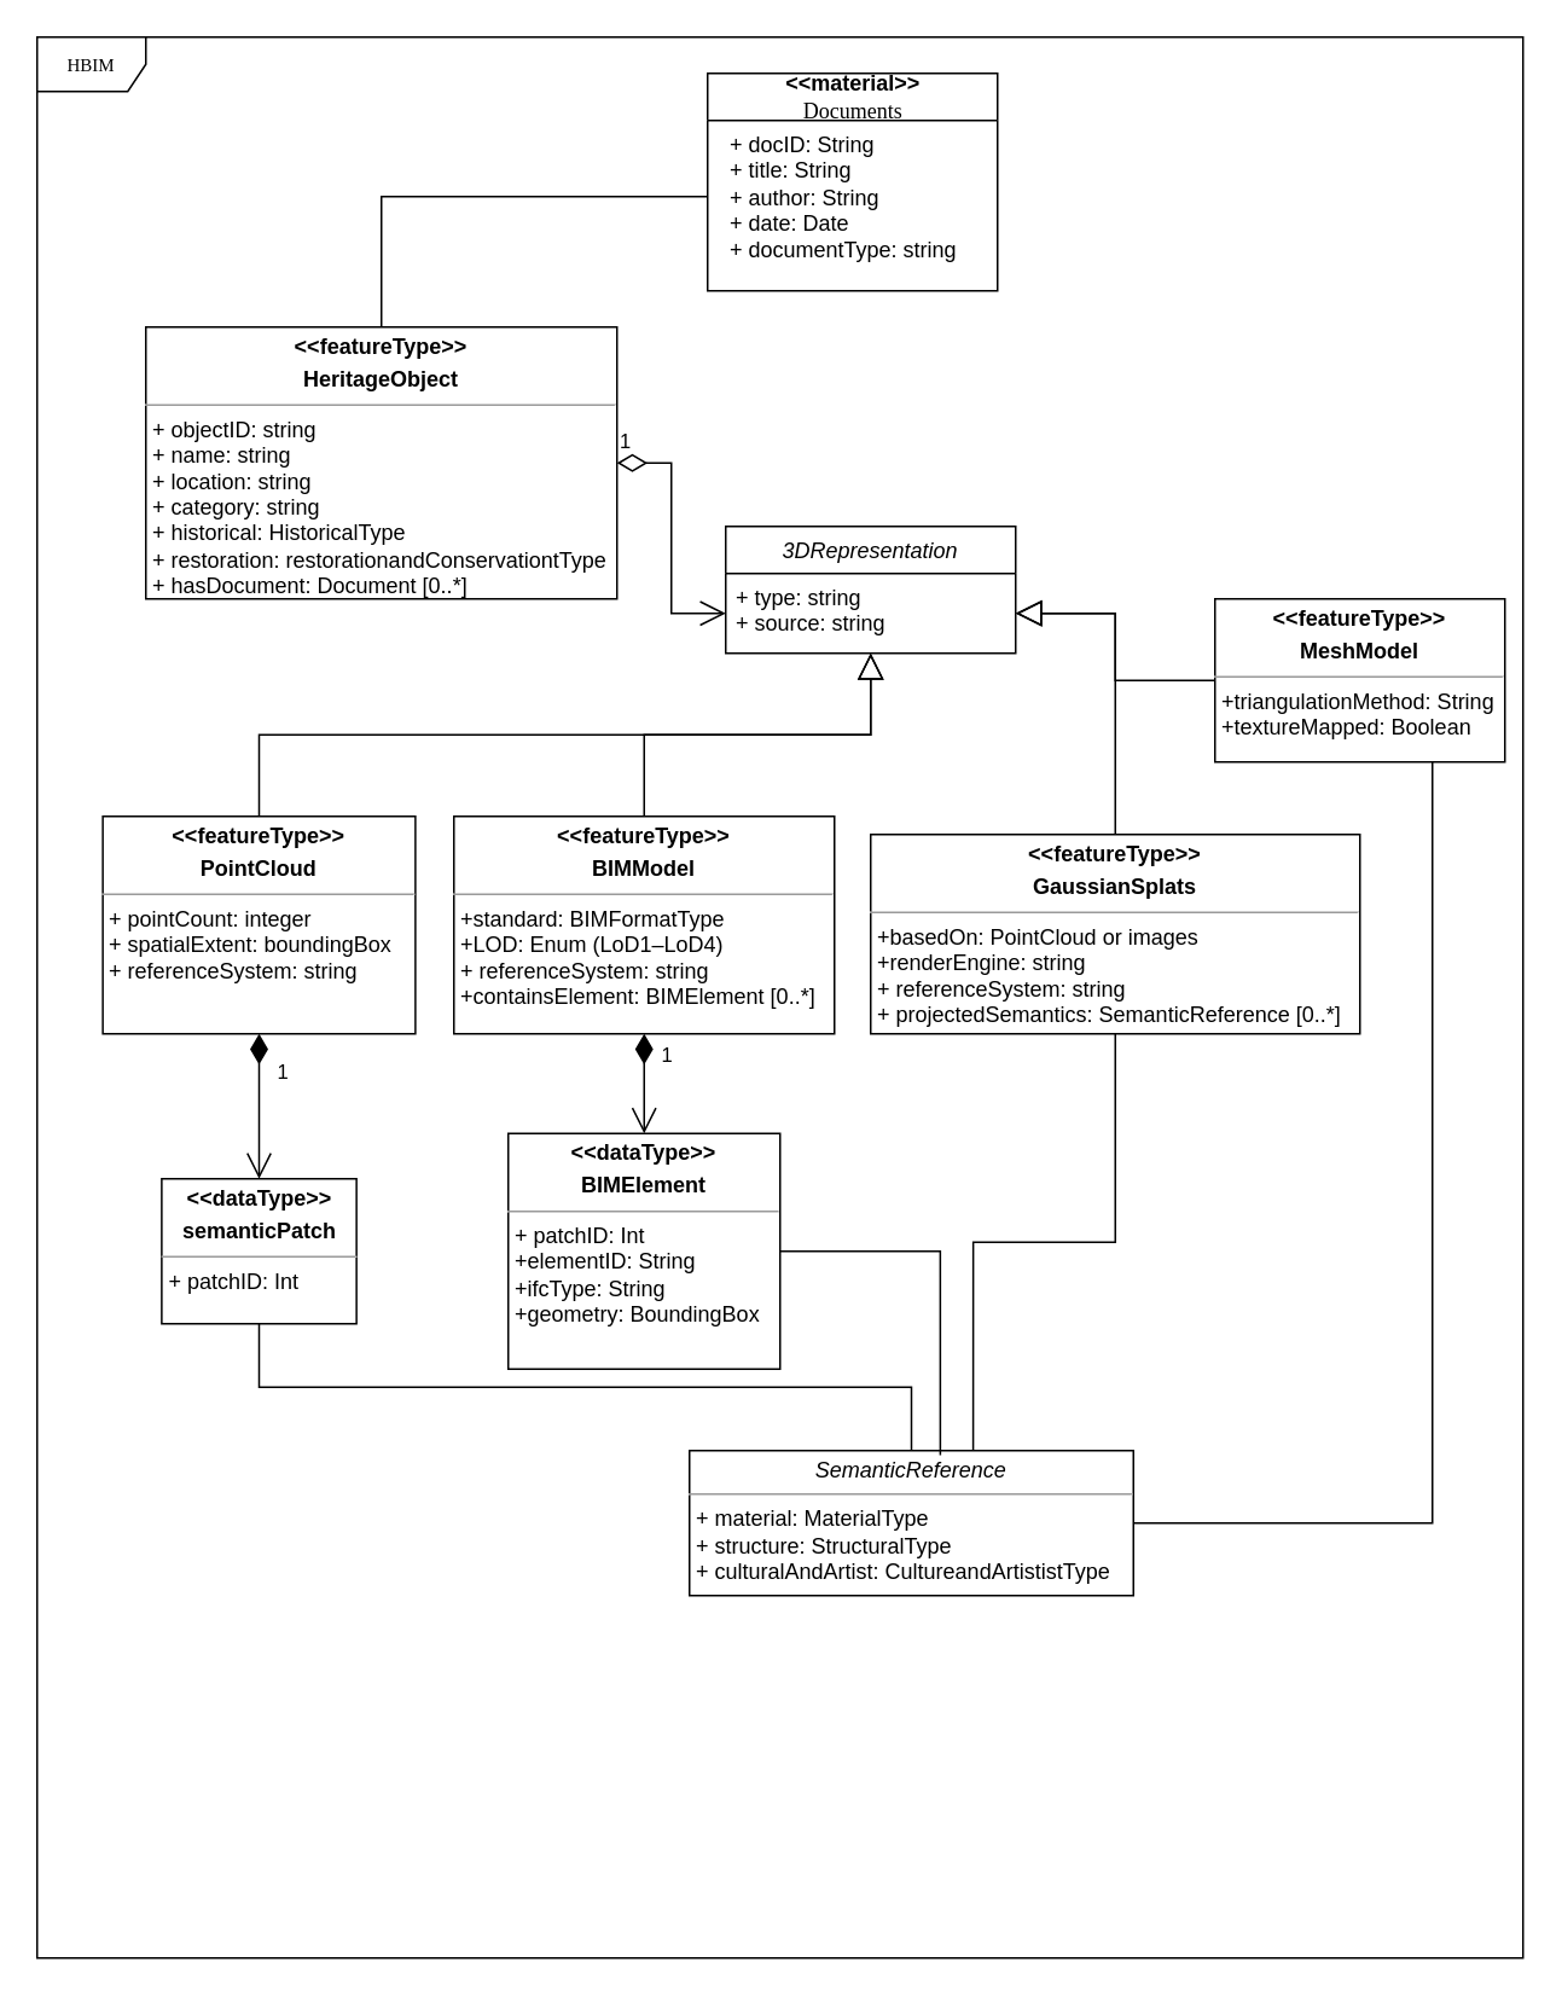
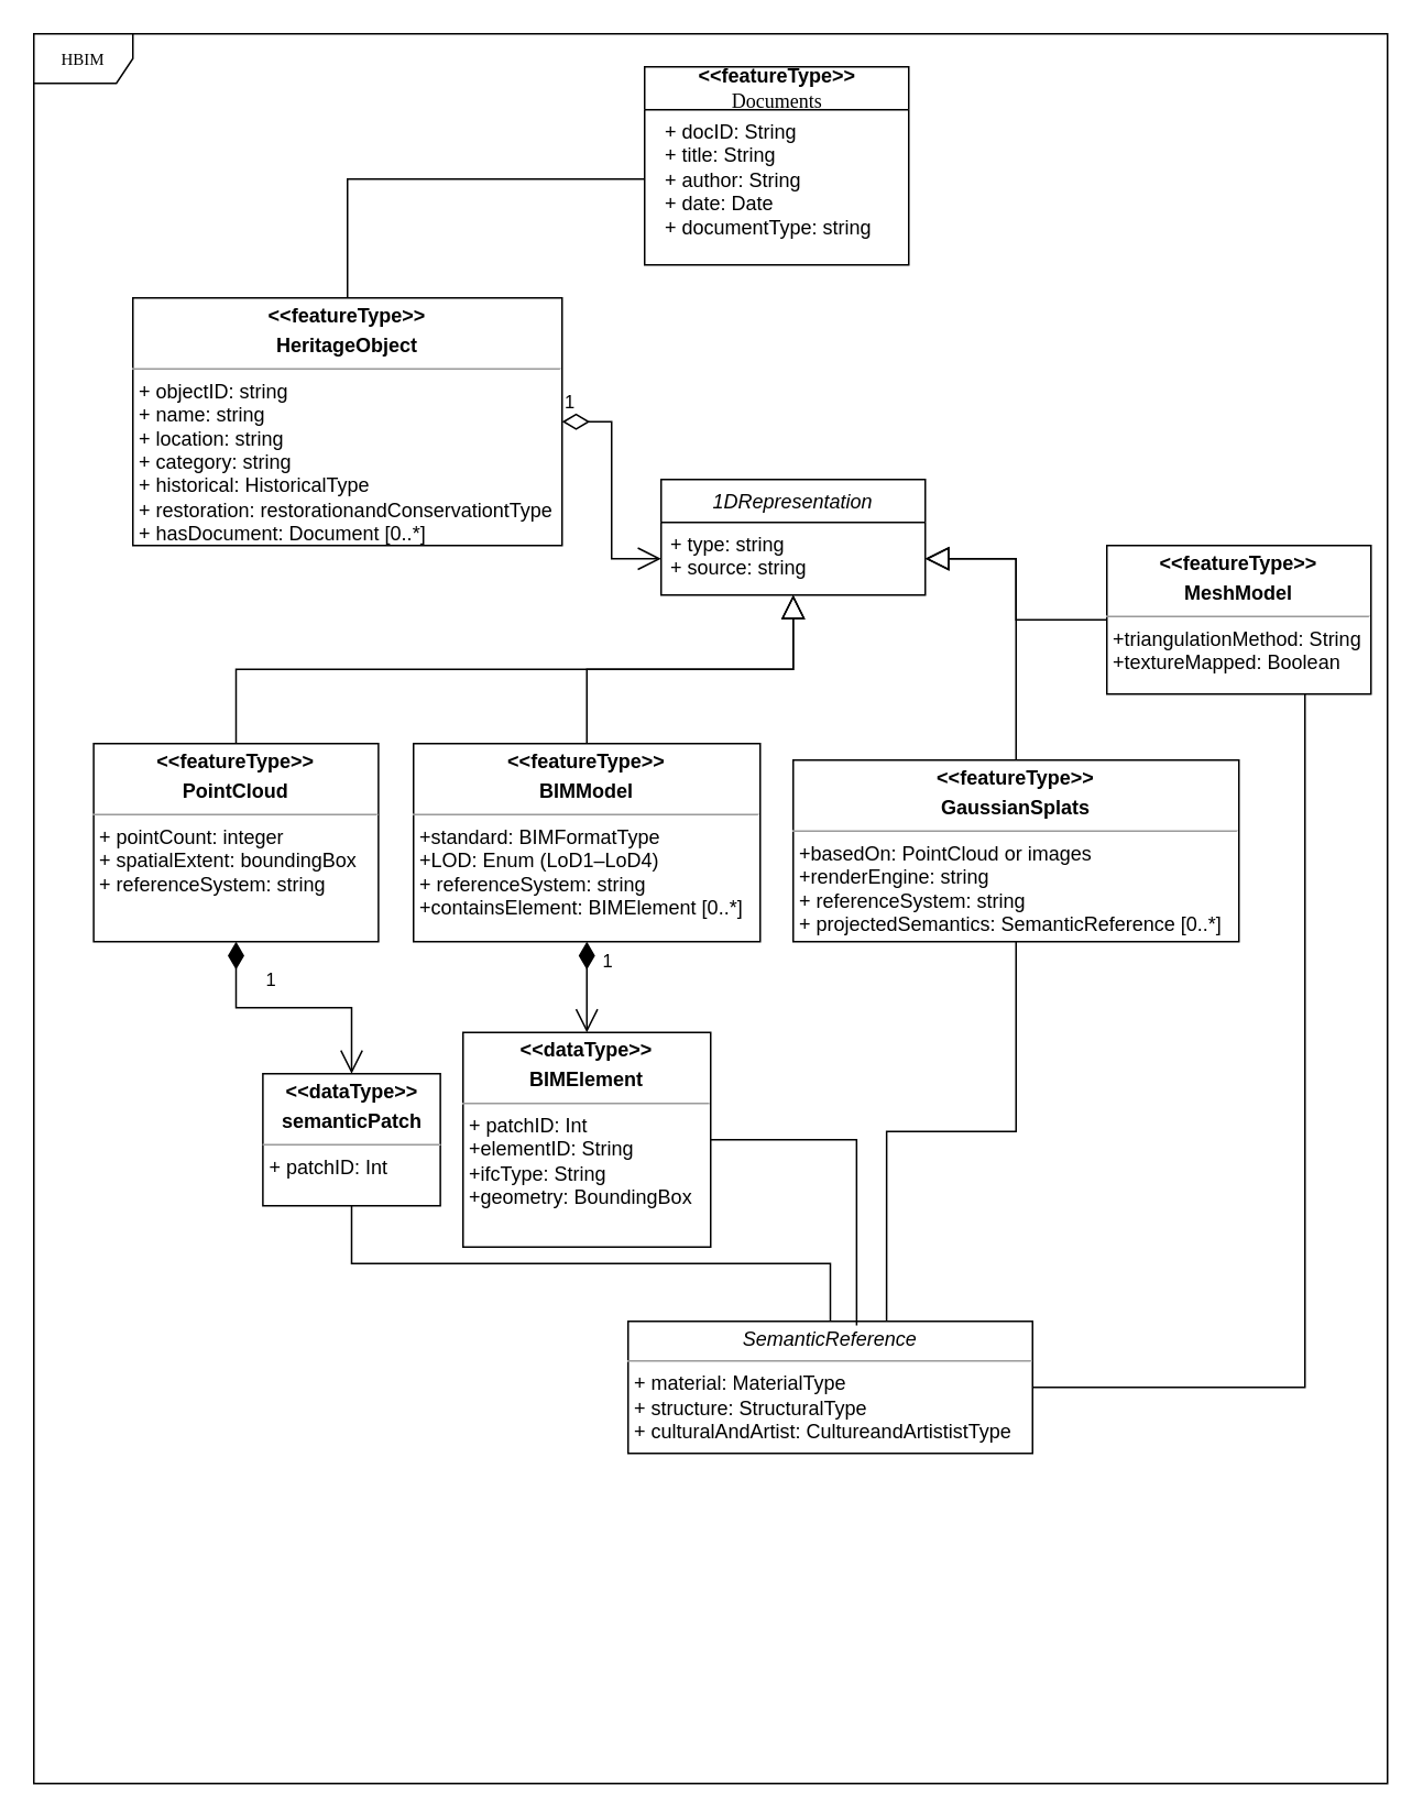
  <mxCell id="0" />
  <mxCell id="1" parent="0" />
  <mxCell id="2" value="HBIM" style="shape=umlFrame;whiteSpace=wrap;html=1;rounded=0;shadow=0;comic=0;labelBackgroundColor=none;strokeWidth=1;fontFamily=Verdana;fontSize=10;align=center;" parent="1" vertex="1"><mxGeometry x="20" y="20" width="820" height="1060" as="geometry" /></mxCell>
- <mxCell id="3" value="&lt;div&gt;&lt;font style=&quot;font-size: 12px;&quot;&gt;&lt;b style=&quot;font-family: Helvetica;&quot;&gt;&amp;lt;&amp;lt;material&amp;gt;&amp;gt;&lt;/b&gt;&lt;/font&gt;&lt;/div&gt;&lt;font style=&quot;font-size: 12px;&quot;&gt;Documents&lt;/font&gt;" style="swimlane;html=1;fontStyle=0;childLayout=stackLayout;horizontal=1;startSize=26;fillColor=none;horizontalStack=0;resizeParent=1;resizeLast=0;collapsible=1;marginBottom=0;swimlaneFillColor=#ffffff;rounded=0;shadow=0;comic=0;labelBackgroundColor=none;strokeWidth=1;fontFamily=Verdana;fontSize=10;align=center;" parent="1" vertex="1"><mxGeometry x="390" y="40" width="160" height="120" as="geometry" /></mxCell>
+ <mxCell id="3" value="&lt;div&gt;&lt;font style=&quot;font-size: 12px;&quot;&gt;&lt;b style=&quot;font-family: Helvetica;&quot;&gt;&amp;lt;&amp;lt;featureType&amp;gt;&amp;gt;&lt;/b&gt;&lt;/font&gt;&lt;/div&gt;&lt;font style=&quot;font-size: 12px;&quot;&gt;Documents&lt;/font&gt;" style="swimlane;html=1;fontStyle=0;childLayout=stackLayout;horizontal=1;startSize=26;fillColor=none;horizontalStack=0;resizeParent=1;resizeLast=0;collapsible=1;marginBottom=0;swimlaneFillColor=#ffffff;rounded=0;shadow=0;comic=0;labelBackgroundColor=none;strokeWidth=1;fontFamily=Verdana;fontSize=10;align=center;" parent="1" vertex="1"><mxGeometry x="390" y="40" width="160" height="120" as="geometry" /></mxCell>
  <mxCell id="4" value="&lt;div&gt;&amp;nbsp; + docID: String&lt;/div&gt;&lt;div&gt;&amp;nbsp; + title: String&lt;/div&gt;&lt;div&gt;&amp;nbsp; + author: String&lt;/div&gt;&lt;div&gt;&amp;nbsp; + date: Date&lt;/div&gt;&lt;div&gt;&amp;nbsp; + documentType: string&lt;/div&gt;" style="text;html=1;strokeColor=none;fillColor=none;align=left;verticalAlign=top;spacingLeft=4;spacingRight=4;whiteSpace=wrap;overflow=hidden;rotatable=0;points=[[0,0.5],[1,0.5]];portConstraint=eastwest;" parent="3" vertex="1"><mxGeometry y="26" width="160" height="84" as="geometry" /></mxCell>
  <mxCell id="5" value="&lt;p style=&quot;margin:0px;margin-top:4px;text-align:center;&quot;&gt;&lt;i&gt;SemanticReference&lt;/i&gt;&lt;/p&gt;&lt;hr size=&quot;1&quot;&gt;&lt;p style=&quot;margin: 0px 0px 0px 4px;&quot;&gt;+ material: MaterialType&lt;br&gt;&lt;/p&gt;&lt;p style=&quot;margin: 0px 0px 0px 4px;&quot;&gt;+ structure: StructuralType&lt;/p&gt;&lt;p style=&quot;margin: 0px 0px 0px 4px;&quot;&gt;&lt;span style=&quot;background-color: transparent;&quot;&gt;+ culturalAndArtist:&amp;nbsp;&lt;/span&gt;&lt;span style=&quot;background-color: transparent; color: light-dark(rgb(0, 0, 0), rgb(255, 255, 255)); text-align: center;&quot;&gt;CultureandArtististType&lt;/span&gt;&lt;/p&gt;" style="verticalAlign=top;align=left;overflow=fill;fontSize=12;fontFamily=Helvetica;html=1;rounded=0;shadow=0;comic=0;labelBackgroundColor=none;strokeWidth=1" parent="1" vertex="1"><mxGeometry x="380" y="800" width="245" height="80" as="geometry" /></mxCell>
- <mxCell id="6" value="&lt;span style=&quot;font-weight: normal;&quot;&gt;&lt;i&gt;3DRepresentation&lt;/i&gt;&lt;/span&gt;" style="swimlane;fontStyle=1;align=center;verticalAlign=top;childLayout=stackLayout;horizontal=1;startSize=26;horizontalStack=0;resizeParent=1;resizeParentMax=0;resizeLast=0;collapsible=1;marginBottom=0;whiteSpace=wrap;html=1;" parent="1" vertex="1"><mxGeometry x="400" y="290" width="160" height="70" as="geometry" /></mxCell>
+ <mxCell id="6" value="&lt;span style=&quot;font-weight: normal;&quot;&gt;&lt;i&gt;1DRepresentation&lt;/i&gt;&lt;/span&gt;" style="swimlane;fontStyle=1;align=center;verticalAlign=top;childLayout=stackLayout;horizontal=1;startSize=26;horizontalStack=0;resizeParent=1;resizeParentMax=0;resizeLast=0;collapsible=1;marginBottom=0;whiteSpace=wrap;html=1;" parent="1" vertex="1"><mxGeometry x="400" y="290" width="160" height="70" as="geometry" /></mxCell>
  <mxCell id="7" value="+ type: string&lt;div&gt;+ source: string&lt;/div&gt;" style="text;strokeColor=none;fillColor=none;align=left;verticalAlign=top;spacingLeft=4;spacingRight=4;overflow=hidden;rotatable=0;points=[[0,0.5],[1,0.5]];portConstraint=eastwest;whiteSpace=wrap;html=1;" parent="6" vertex="1"><mxGeometry y="26" width="160" height="44" as="geometry" /></mxCell>
  <mxCell id="8" value="&lt;p style=&quot;margin:0px;margin-top:4px;text-align:center;&quot;&gt;&lt;b&gt;&amp;lt;&amp;lt;featureType&amp;gt;&amp;gt;&lt;/b&gt;&lt;b&gt;&lt;/b&gt;&lt;/p&gt;&lt;p style=&quot;margin:0px;margin-top:4px;text-align:center;&quot;&gt;&lt;b&gt;PointCloud&lt;/b&gt;&lt;/p&gt;&lt;hr size=&quot;1&quot;&gt;&lt;p style=&quot;margin:0px;margin-left:4px;&quot;&gt;+ pointCount: integer&lt;/p&gt;&lt;p style=&quot;margin:0px;margin-left:4px;&quot;&gt;+ spatialExtent: boundingBox&lt;/p&gt;&lt;p style=&quot;margin:0px;margin-left:4px;&quot;&gt;+ referenceSystem: string&lt;/p&gt;" style="verticalAlign=top;align=left;overflow=fill;fontSize=12;fontFamily=Helvetica;html=1;rounded=0;shadow=0;comic=0;labelBackgroundColor=none;strokeWidth=1" parent="1" vertex="1"><mxGeometry x="56.25" y="450" width="172.5" height="120" as="geometry" /></mxCell>
  <mxCell id="9" value="1" style="endArrow=open;html=1;endSize=12;startArrow=diamondThin;startSize=14;startFill=0;edgeStyle=orthogonalEdgeStyle;align=left;verticalAlign=bottom;rounded=0;entryX=0;entryY=0.5;entryDx=0;entryDy=0;exitX=1;exitY=0.5;exitDx=0;exitDy=0;" parent="1" source="10" target="7" edge="1"><mxGeometry x="-1" y="3" relative="1" as="geometry"><mxPoint x="317.5" y="196" as="sourcePoint" /><mxPoint x="540" y="330" as="targetPoint" /></mxGeometry></mxCell>
  <mxCell id="10" value="&lt;p style=&quot;margin:0px;margin-top:4px;text-align:center;&quot;&gt;&lt;b&gt;&amp;lt;&amp;lt;featureType&amp;gt;&amp;gt;&lt;/b&gt;&lt;b&gt;&lt;/b&gt;&lt;/p&gt;&lt;p style=&quot;margin:0px;margin-top:4px;text-align:center;&quot;&gt;&lt;b&gt;HeritageObject&lt;/b&gt;&lt;/p&gt;&lt;hr size=&quot;1&quot;&gt;&lt;p style=&quot;margin:0px;margin-left:4px;&quot;&gt;+ objectID: string&lt;br&gt;+ name: string&lt;/p&gt;&lt;p style=&quot;margin:0px;margin-left:4px;&quot;&gt;+ location: string&lt;/p&gt;&lt;p style=&quot;margin:0px;margin-left:4px;&quot;&gt;+ category: string&lt;/p&gt;&lt;p style=&quot;margin: 0px 0px 0px 4px;&quot;&gt;+ historical: HistoricalType&lt;/p&gt;&lt;p style=&quot;margin: 0px 0px 0px 4px;&quot;&gt;+ restoration:&amp;nbsp;&lt;span style=&quot;background-color: transparent; color: light-dark(rgb(0, 0, 0), rgb(255, 255, 255)); text-align: center;&quot;&gt;restorationandConservationtType&lt;/span&gt;&lt;/p&gt;&lt;p style=&quot;margin:0px;margin-left:4px;&quot;&gt;+ hasDocument: Document [0..*]&lt;/p&gt;" style="verticalAlign=top;align=left;overflow=fill;fontSize=12;fontFamily=Helvetica;html=1;rounded=0;shadow=0;comic=0;labelBackgroundColor=none;strokeWidth=1" vertex="1" parent="1"><mxGeometry x="80" y="180" width="260" height="150" as="geometry" /></mxCell>
  <mxCell id="11" value="" style="endArrow=block;endFill=0;endSize=12;html=1;rounded=0;exitX=0.5;exitY=0;exitDx=0;exitDy=0;edgeStyle=orthogonalEdgeStyle;" edge="1" parent="1" source="8" target="6"><mxGeometry width="160" relative="1" as="geometry"><mxPoint x="565" y="535" as="sourcePoint" /><mxPoint x="628" y="535" as="targetPoint" /></mxGeometry></mxCell>
  <mxCell id="12" value="&lt;p style=&quot;margin:0px;margin-top:4px;text-align:center;&quot;&gt;&lt;b&gt;&amp;lt;&amp;lt;featureType&amp;gt;&amp;gt;&lt;/b&gt;&lt;b&gt;&lt;/b&gt;&lt;/p&gt;&lt;p style=&quot;margin:0px;margin-top:4px;text-align:center;&quot;&gt;&lt;b&gt;BIMModel&lt;/b&gt;&lt;/p&gt;&lt;hr size=&quot;1&quot;&gt;&lt;p style=&quot;margin:0px;margin-left:4px;&quot;&gt;+standard: BIMFormatType&lt;/p&gt;&lt;p style=&quot;margin:0px;margin-left:4px;&quot;&gt;+LOD: Enum (LoD1–LoD4)&lt;/p&gt;&lt;p style=&quot;margin:0px;margin-left:4px;&quot;&gt;+ referenceSystem: string&lt;/p&gt;&lt;p style=&quot;margin:0px;margin-left:4px;&quot;&gt;+containsElement: BIMElement [0..*]&lt;/p&gt;" style="verticalAlign=top;align=left;overflow=fill;fontSize=12;fontFamily=Helvetica;html=1;rounded=0;shadow=0;comic=0;labelBackgroundColor=none;strokeWidth=1" vertex="1" parent="1"><mxGeometry x="250" y="450" width="210" height="120" as="geometry" /></mxCell>
  <mxCell id="13" value="&lt;p style=&quot;margin:0px;margin-top:4px;text-align:center;&quot;&gt;&lt;b&gt;&amp;lt;&amp;lt;featureType&amp;gt;&amp;gt;&lt;/b&gt;&lt;b&gt;&lt;/b&gt;&lt;/p&gt;&lt;p style=&quot;margin:0px;margin-top:4px;text-align:center;&quot;&gt;&lt;b&gt;GaussianSplats&lt;/b&gt;&lt;/p&gt;&lt;hr size=&quot;1&quot;&gt;&lt;p style=&quot;margin:0px;margin-left:4px;&quot;&gt;+basedOn: PointCloud or images&lt;/p&gt;&lt;p style=&quot;margin:0px;margin-left:4px;&quot;&gt;+renderEngine: string&lt;/p&gt;&lt;p style=&quot;margin:0px;margin-left:4px;&quot;&gt;+ referenceSystem: string&lt;/p&gt;&lt;p style=&quot;margin:0px;margin-left:4px;&quot;&gt;+ projectedSemantics: SemanticReference [0..*]&lt;/p&gt;" style="verticalAlign=top;align=left;overflow=fill;fontSize=12;fontFamily=Helvetica;html=1;rounded=0;shadow=0;comic=0;labelBackgroundColor=none;strokeWidth=1" vertex="1" parent="1"><mxGeometry x="480" y="460" width="270" height="110" as="geometry" /></mxCell>
- <mxCell id="14" value="&lt;p style=&quot;margin:0px;margin-top:4px;text-align:center;&quot;&gt;&lt;b&gt;&amp;lt;&amp;lt;dataType&amp;gt;&amp;gt;&lt;/b&gt;&lt;b&gt;&lt;/b&gt;&lt;/p&gt;&lt;p style=&quot;margin:0px;margin-top:4px;text-align:center;&quot;&gt;&lt;b&gt;semanticPatch&lt;/b&gt;&lt;/p&gt;&lt;hr size=&quot;1&quot;&gt;&lt;p style=&quot;margin:0px;margin-left:4px;&quot;&gt;+ patchID: Int&lt;br&gt;&lt;br&gt;&lt;/p&gt;" style="verticalAlign=top;align=left;overflow=fill;fontSize=12;fontFamily=Helvetica;html=1;rounded=0;shadow=0;comic=0;labelBackgroundColor=none;strokeWidth=1" vertex="1" parent="1"><mxGeometry x="88.75" y="650" width="107.5" height="80" as="geometry" /></mxCell>
+ <mxCell id="14" value="&lt;p style=&quot;margin:0px;margin-top:4px;text-align:center;&quot;&gt;&lt;b&gt;&amp;lt;&amp;lt;dataType&amp;gt;&amp;gt;&lt;/b&gt;&lt;b&gt;&lt;/b&gt;&lt;/p&gt;&lt;p style=&quot;margin:0px;margin-top:4px;text-align:center;&quot;&gt;&lt;b&gt;semanticPatch&lt;/b&gt;&lt;/p&gt;&lt;hr size=&quot;1&quot;&gt;&lt;p style=&quot;margin:0px;margin-left:4px;&quot;&gt;+ patchID: Int&lt;br&gt;&lt;br&gt;&lt;/p&gt;" style="verticalAlign=top;align=left;overflow=fill;fontSize=12;fontFamily=Helvetica;html=1;rounded=0;shadow=0;comic=0;labelBackgroundColor=none;strokeWidth=1" vertex="1" parent="1"><mxGeometry x="158.75" y="650" width="107.5" height="80" as="geometry" /></mxCell>
  <mxCell id="15" value="&lt;p style=&quot;margin:0px;margin-top:4px;text-align:center;&quot;&gt;&lt;b&gt;&amp;lt;&amp;lt;dataType&amp;gt;&amp;gt;&lt;/b&gt;&lt;b&gt;&lt;/b&gt;&lt;/p&gt;&lt;p style=&quot;margin:0px;margin-top:4px;text-align:center;&quot;&gt;&lt;b&gt;BIMElement&lt;/b&gt;&lt;/p&gt;&lt;hr size=&quot;1&quot;&gt;&lt;p style=&quot;margin:0px;margin-left:4px;&quot;&gt;+ patchID: Int&lt;br&gt;&lt;/p&gt;&lt;p style=&quot;margin:0px;margin-left:4px;&quot;&gt;+elementID: String&lt;/p&gt;&lt;p style=&quot;margin:0px;margin-left:4px;&quot;&gt;+ifcType: String&lt;/p&gt;&lt;p style=&quot;margin:0px;margin-left:4px;&quot;&gt;+geometry: BoundingBox&lt;/p&gt;" style="verticalAlign=top;align=left;overflow=fill;fontSize=12;fontFamily=Helvetica;html=1;rounded=0;shadow=0;comic=0;labelBackgroundColor=none;strokeWidth=1" vertex="1" parent="1"><mxGeometry x="280" y="625" width="150" height="130" as="geometry" /></mxCell>
  <mxCell id="16" value="&lt;p style=&quot;margin:0px;margin-top:4px;text-align:center;&quot;&gt;&lt;b&gt;&amp;lt;&amp;lt;featureType&amp;gt;&amp;gt;&lt;/b&gt;&lt;b&gt;&lt;/b&gt;&lt;/p&gt;&lt;p style=&quot;margin:0px;margin-top:4px;text-align:center;&quot;&gt;&lt;b&gt;MeshModel&lt;/b&gt;&lt;/p&gt;&lt;hr size=&quot;1&quot;&gt;&lt;p style=&quot;margin:0px;margin-left:4px;&quot;&gt;+triangulationMethod: String&lt;/p&gt;&lt;p style=&quot;margin:0px;margin-left:4px;&quot;&gt;+textureMapped: Boolean&lt;/p&gt;" style="verticalAlign=top;align=left;overflow=fill;fontSize=12;fontFamily=Helvetica;html=1;rounded=0;shadow=0;comic=0;labelBackgroundColor=none;strokeWidth=1" vertex="1" parent="1"><mxGeometry x="670" y="330" width="160" height="90" as="geometry" /></mxCell>
  <mxCell id="17" value="" style="endArrow=block;endFill=0;endSize=12;html=1;rounded=0;exitX=0.5;exitY=0;exitDx=0;exitDy=0;edgeStyle=orthogonalEdgeStyle;" edge="1" parent="1" source="12" target="6"><mxGeometry width="160" relative="1" as="geometry"><mxPoint x="153" y="460" as="sourcePoint" /><mxPoint x="470" y="360" as="targetPoint" /></mxGeometry></mxCell>
  <mxCell id="18" value="" style="endArrow=block;endFill=0;endSize=12;html=1;rounded=0;edgeStyle=orthogonalEdgeStyle;" edge="1" parent="1" source="13" target="7"><mxGeometry width="160" relative="1" as="geometry"><mxPoint x="365" y="460" as="sourcePoint" /><mxPoint x="490" y="370" as="targetPoint" /></mxGeometry></mxCell>
  <mxCell id="19" value="" style="endArrow=block;endFill=0;endSize=12;html=1;rounded=0;edgeStyle=orthogonalEdgeStyle;entryX=1;entryY=0.5;entryDx=0;entryDy=0;" edge="1" parent="1" source="16" target="7"><mxGeometry width="160" relative="1" as="geometry"><mxPoint x="375" y="470" as="sourcePoint" /><mxPoint x="500" y="380" as="targetPoint" /></mxGeometry></mxCell>
  <mxCell id="20" value="1" style="endArrow=open;html=1;endSize=12;startArrow=diamondThin;startSize=14;startFill=1;edgeStyle=orthogonalEdgeStyle;align=left;verticalAlign=bottom;rounded=0;exitX=0.5;exitY=1;exitDx=0;exitDy=0;entryX=0.5;entryY=0;entryDx=0;entryDy=0;" edge="1" parent="1" source="8" target="14"><mxGeometry x="-0.25" y="8" relative="1" as="geometry"><mxPoint x="324" y="335" as="sourcePoint" /><mxPoint x="203" y="335" as="targetPoint" /><mxPoint as="offset" /></mxGeometry></mxCell>
  <mxCell id="21" value="1" style="endArrow=open;html=1;endSize=12;startArrow=diamondThin;startSize=14;startFill=1;edgeStyle=orthogonalEdgeStyle;align=left;verticalAlign=bottom;rounded=0;exitX=0.5;exitY=1;exitDx=0;exitDy=0;entryX=0.5;entryY=0;entryDx=0;entryDy=0;" edge="1" parent="1" source="12" target="15"><mxGeometry x="-0.25" y="8" relative="1" as="geometry"><mxPoint x="153" y="580" as="sourcePoint" /><mxPoint x="153" y="660" as="targetPoint" /><mxPoint as="offset" /></mxGeometry></mxCell>
  <mxCell id="22" value="" style="endArrow=none;html=1;edgeStyle=orthogonalEdgeStyle;rounded=0;exitX=0.5;exitY=1;exitDx=0;exitDy=0;" edge="1" parent="1" source="14" target="5"><mxGeometry relative="1" as="geometry"><mxPoint x="120" y="790" as="sourcePoint" /><mxPoint x="280" y="790" as="targetPoint" /></mxGeometry></mxCell>
  <mxCell id="23" value="" style="endArrow=none;html=1;edgeStyle=orthogonalEdgeStyle;rounded=0;exitX=0.565;exitY=0.031;exitDx=0;exitDy=0;exitPerimeter=0;entryX=1;entryY=0.5;entryDx=0;entryDy=0;" edge="1" parent="1" source="5" target="15"><mxGeometry relative="1" as="geometry"><mxPoint x="153" y="740" as="sourcePoint" /><mxPoint x="448" y="820" as="targetPoint" /></mxGeometry></mxCell>
  <mxCell id="24" value="" style="endArrow=none;html=1;edgeStyle=orthogonalEdgeStyle;rounded=0;entryX=0.639;entryY=-0.003;entryDx=0;entryDy=0;entryPerimeter=0;" edge="1" parent="1" source="13" target="5"><mxGeometry relative="1" as="geometry"><mxPoint x="163" y="750" as="sourcePoint" /><mxPoint x="458" y="830" as="targetPoint" /></mxGeometry></mxCell>
  <mxCell id="25" value="" style="endArrow=none;html=1;edgeStyle=orthogonalEdgeStyle;rounded=0;exitX=0.75;exitY=1;exitDx=0;exitDy=0;entryX=1;entryY=0.5;entryDx=0;entryDy=0;" edge="1" parent="1" source="16" target="5"><mxGeometry relative="1" as="geometry"><mxPoint x="173" y="760" as="sourcePoint" /><mxPoint x="468" y="840" as="targetPoint" /></mxGeometry></mxCell>
  <mxCell id="26" value="" style="endArrow=none;html=1;edgeStyle=orthogonalEdgeStyle;rounded=0;entryX=0;entryY=0.5;entryDx=0;entryDy=0;" edge="1" parent="1" source="10" target="4"><mxGeometry relative="1" as="geometry"><mxPoint x="463" y="822" as="sourcePoint" /><mxPoint x="440" y="700" as="targetPoint" /></mxGeometry></mxCell>
